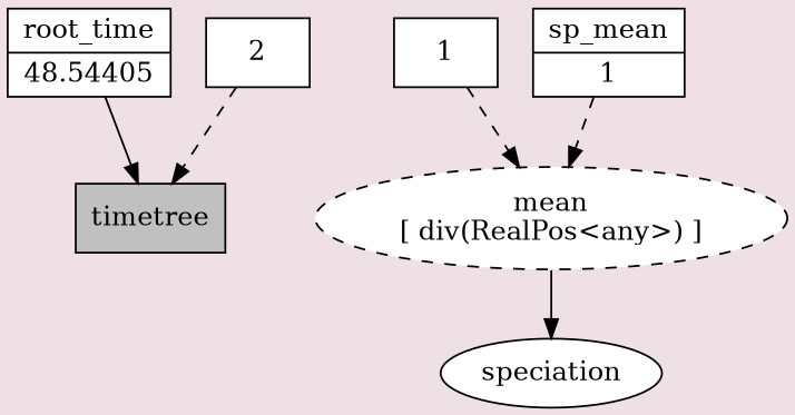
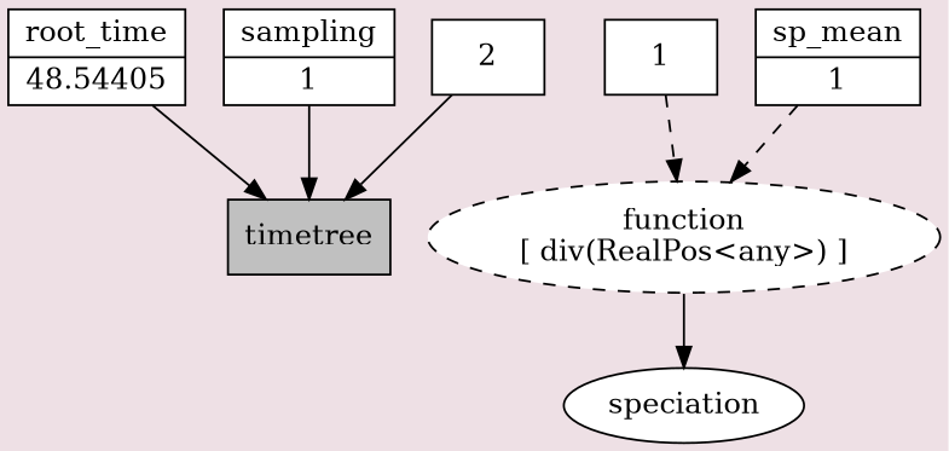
  digraph {
    bgcolor=lavenderblush2
    node [fillcolor=white shape=box style=filled]
    n1 [fillcolor=gray label=timetree]
    n2 [label=speciation shape=oval]
-   n3 [label="mean\n[ div(RealPos<any>) ]" shape=oval style="dashed,filled"]
+   n3 [label="function\n[ div(RealPos<any>) ]" shape=oval style="dashed,filled"]
    n4 [label=1]
    n5 [label="{sp_mean|1}" shape=record]
    n6 [label="{root_time|48.54405}" shape=record]
+   n7 [label="{sampling|1}" shape=record]
    n8 [label=2]
    subgraph sub_1 {
      rank=same
      n1
    }
    n3 -> n2
    n4 -> n3 [style=dashed]
    n5 -> n3 [style=dashed]
    n6 -> n1
-   n8 -> n1 [style=dashed]
+   n7 -> n1
+   n8 -> n1
  }
